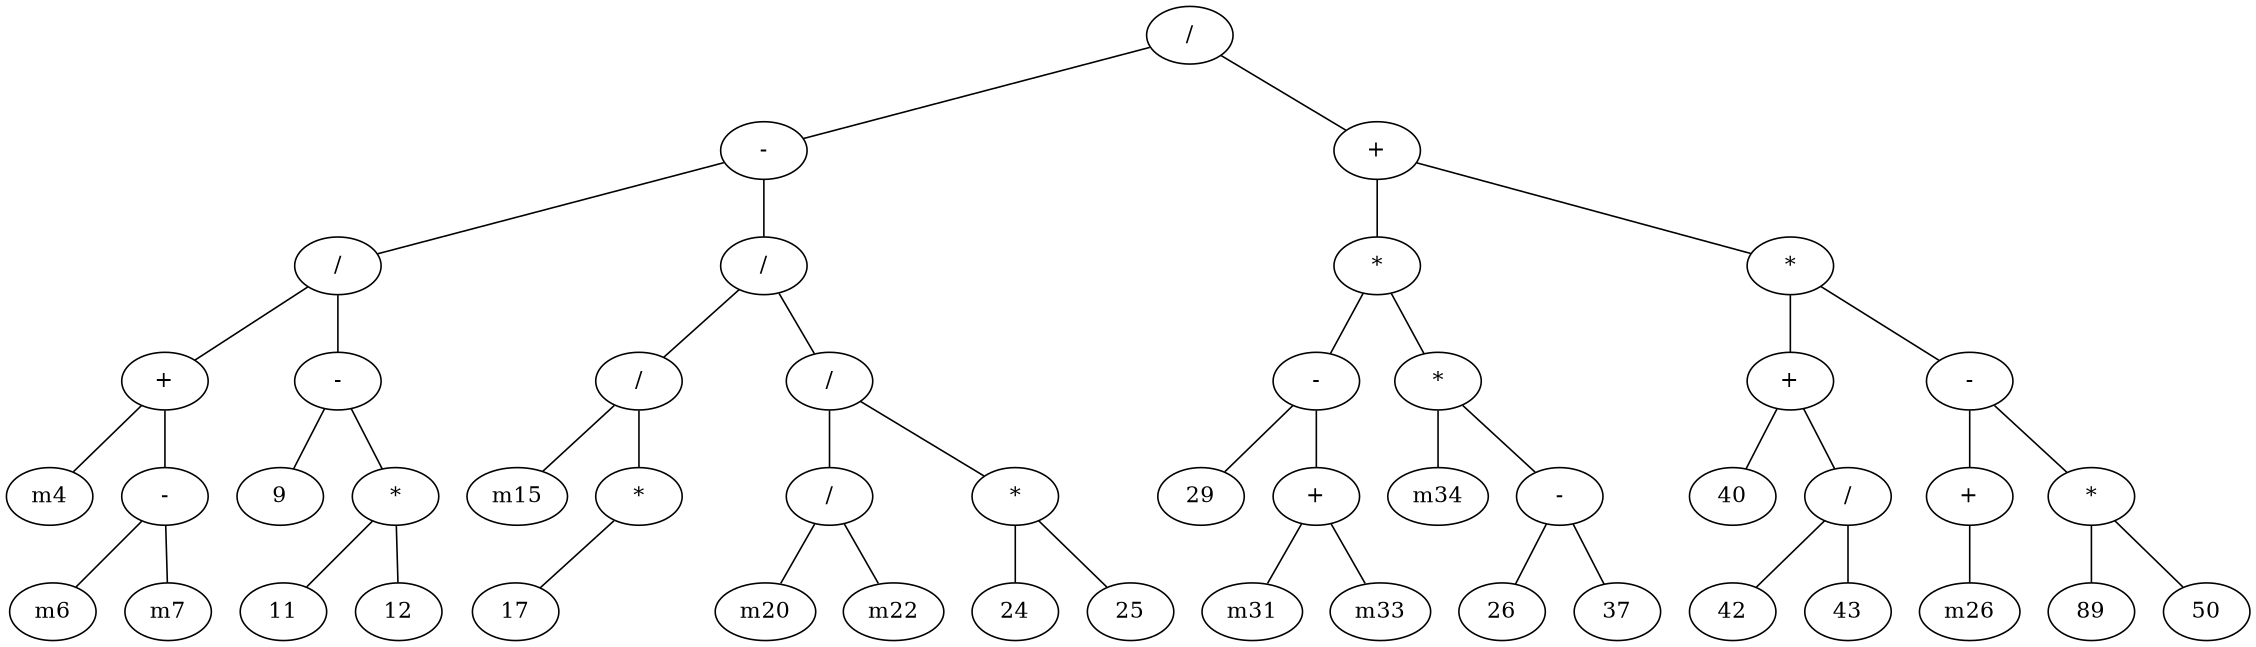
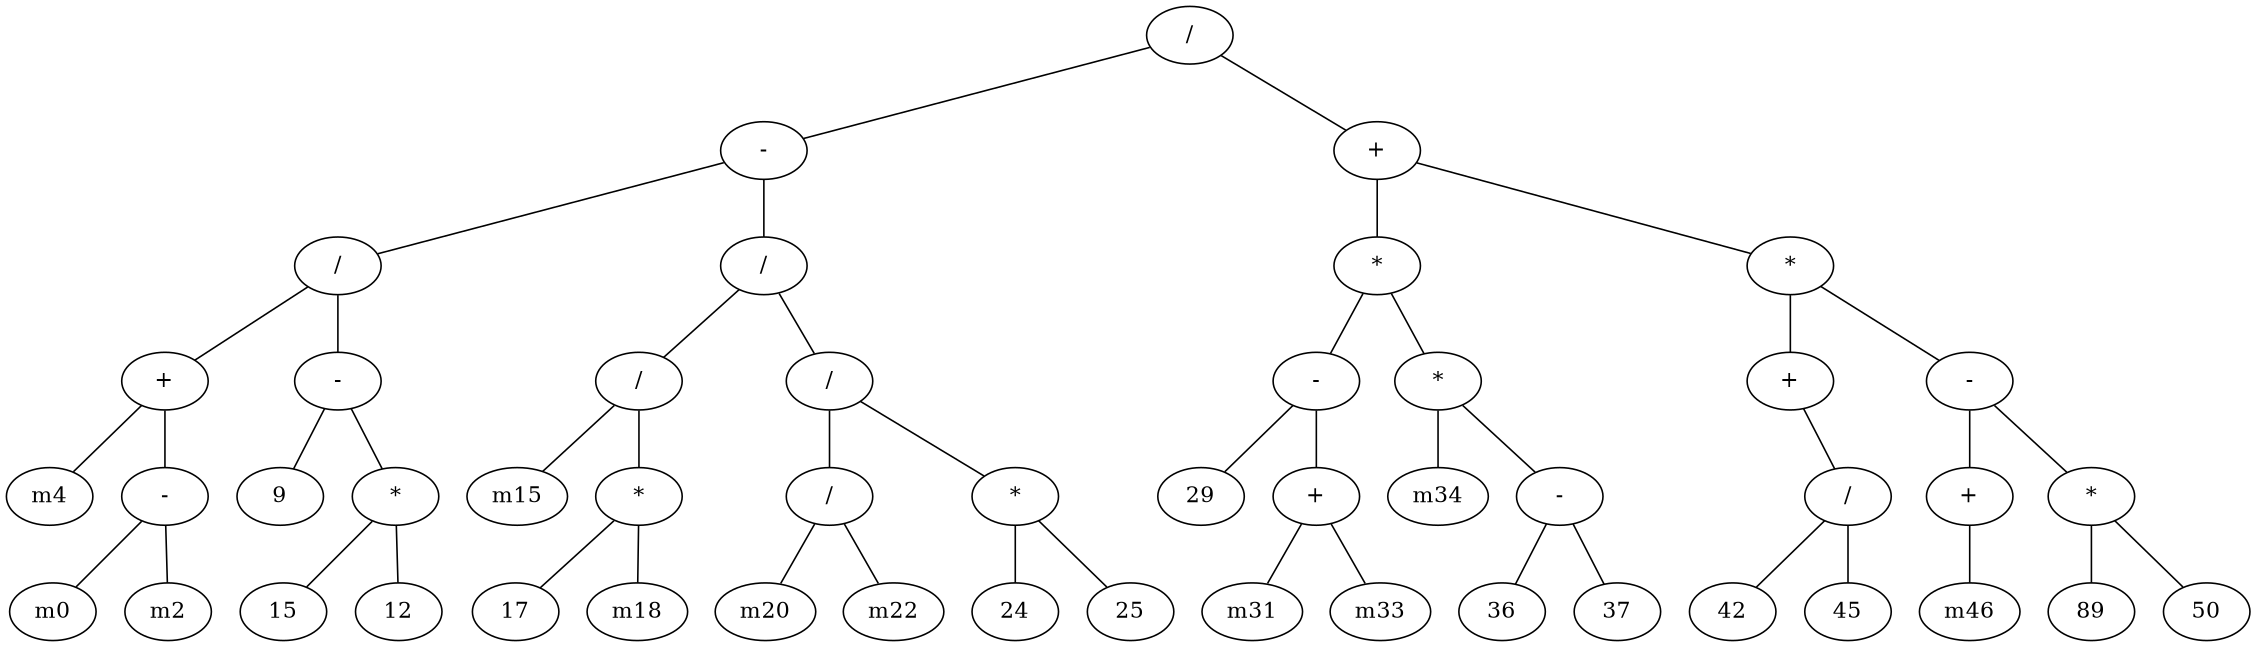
  digraph {
    edge [arrowhead=none]
    n1 [label="/"]
    n2 [label="-"]
    n3 [label="+"]
    n4 [label="/"]
    n5 [label="/"]
    n6 [label="*"]
    n7 [label="*"]
    n8 [label="+"]
    n9 [label="-"]
    n10 [label="/"]
    n11 [label="/"]
    n12 [label=m4]
    n13 [label="-"]
    n14 [label=9]
    n15 [label="*"]
-   n16 [label=m6]
-   n17 [label=m7]
-   n18 [label=11]
+   n16 [label=m0]
+   n17 [label=m2]
+   n18 [label=15]
    n19 [label=12]
    n20 [label=m15]
    n21 [label="*"]
    n22 [label="/"]
    n23 [label="*"]
    n24 [label=17]
+   n25 [label=m18]
    n26 [label=m20]
    n27 [label=m22]
    n28 [label=24]
    n29 [label=25]
    n30 [label="-"]
    n31 [label="*"]
    n32 [label="+"]
    n33 [label="-"]
    n34 [label=29]
    n35 [label="+"]
    n36 [label=m34]
    n37 [label="-"]
    n38 [label=m31]
    n39 [label=m33]
-   n40 [label=26]
+   n40 [label=36]
    n41 [label=37]
-   n42 [label=40]
    n43 [label="/"]
    n44 [label="+"]
    n45 [label="*"]
    n46 [label=42]
-   n47 [label=43]
-   n48 [label=m26]
+   n47 [label=45]
+   n48 [label=m46]
    n49 [label=89]
    n50 [label=50]
    n1 -> n2
    n1 -> n3
    n2 -> n4
    n2 -> n5
    n3 -> n6
    n3 -> n7
    n4 -> n8
    n4 -> n9
    n5 -> n10
    n5 -> n11
    n6 -> n30
    n6 -> n31
    n7 -> n32
    n7 -> n33
    n8 -> n12
    n8 -> n13
    n9 -> n14
    n9 -> n15
    n10 -> n20
    n10 -> n21
    n11 -> n22
    n11 -> n23
    n13 -> n16
    n13 -> n17
    n15 -> n18
    n15 -> n19
    n21 -> n24
+   n21 -> n25
    n22 -> n26
    n22 -> n27
    n23 -> n28
    n23 -> n29
    n30 -> n34
    n30 -> n35
    n31 -> n36
    n31 -> n37
-   n32 -> n42
    n32 -> n43
    n33 -> n44
    n33 -> n45
    n35 -> n38
    n35 -> n39
    n37 -> n40
    n37 -> n41
    n43 -> n46
    n43 -> n47
    n44 -> n48
    n45 -> n49
    n45 -> n50
  }
